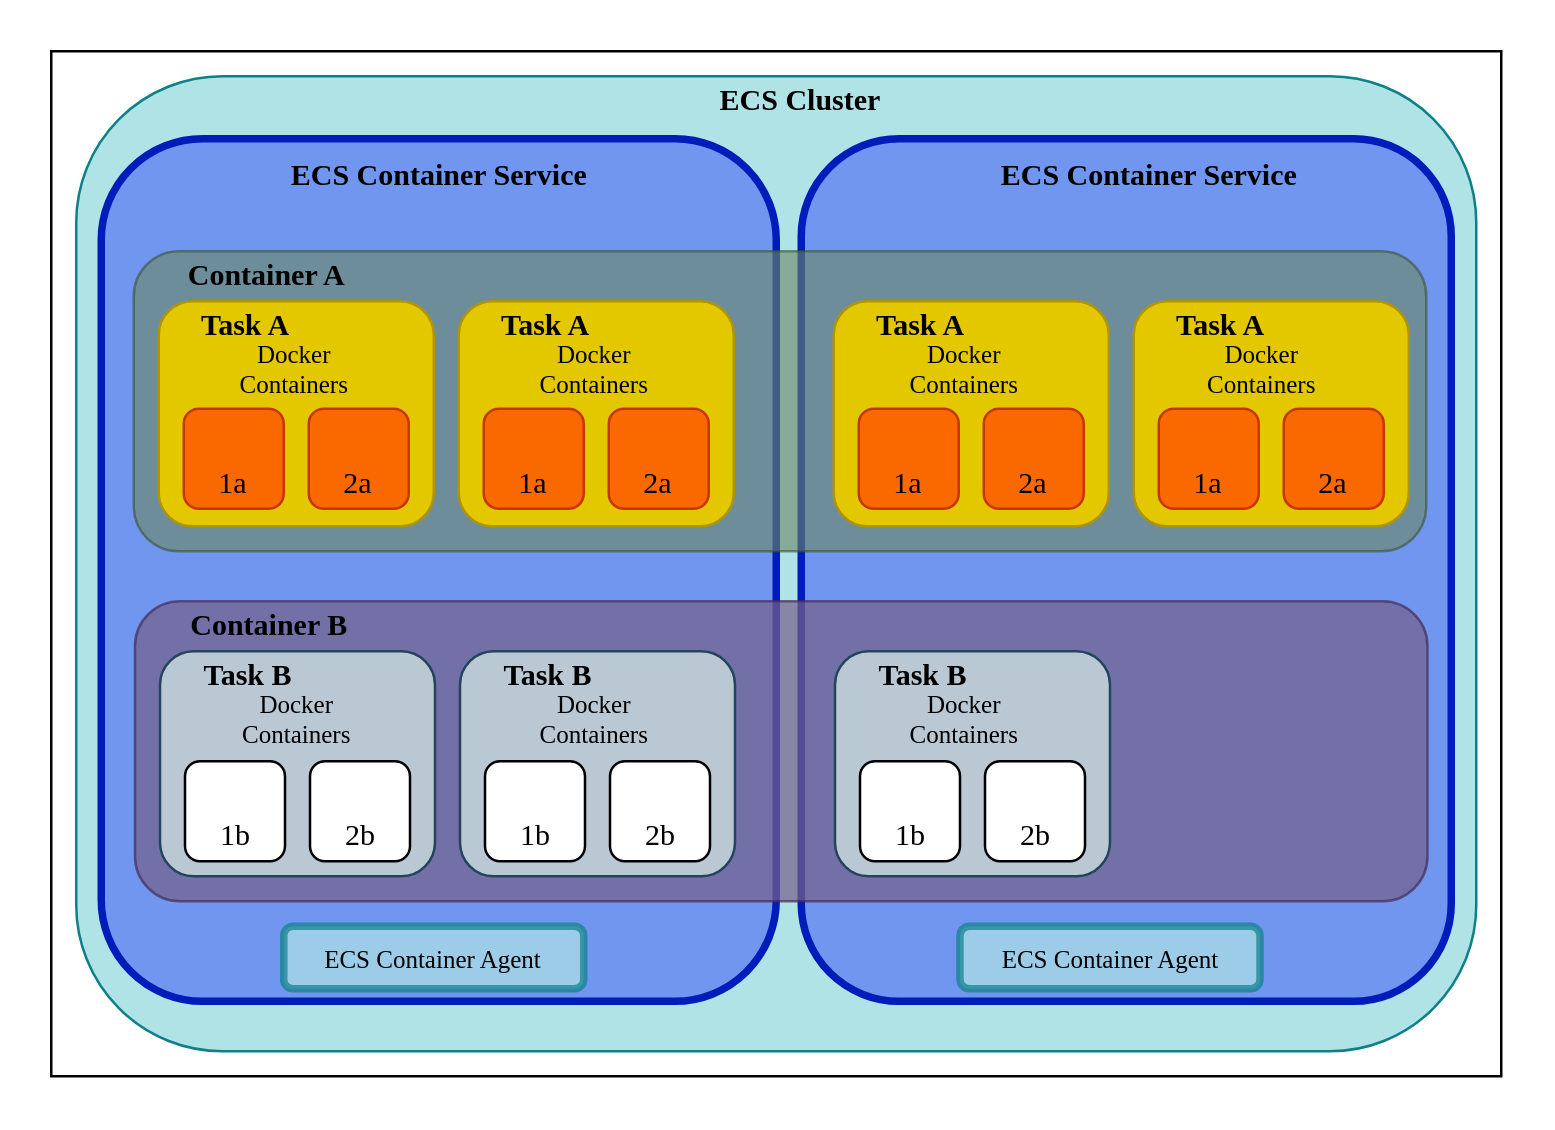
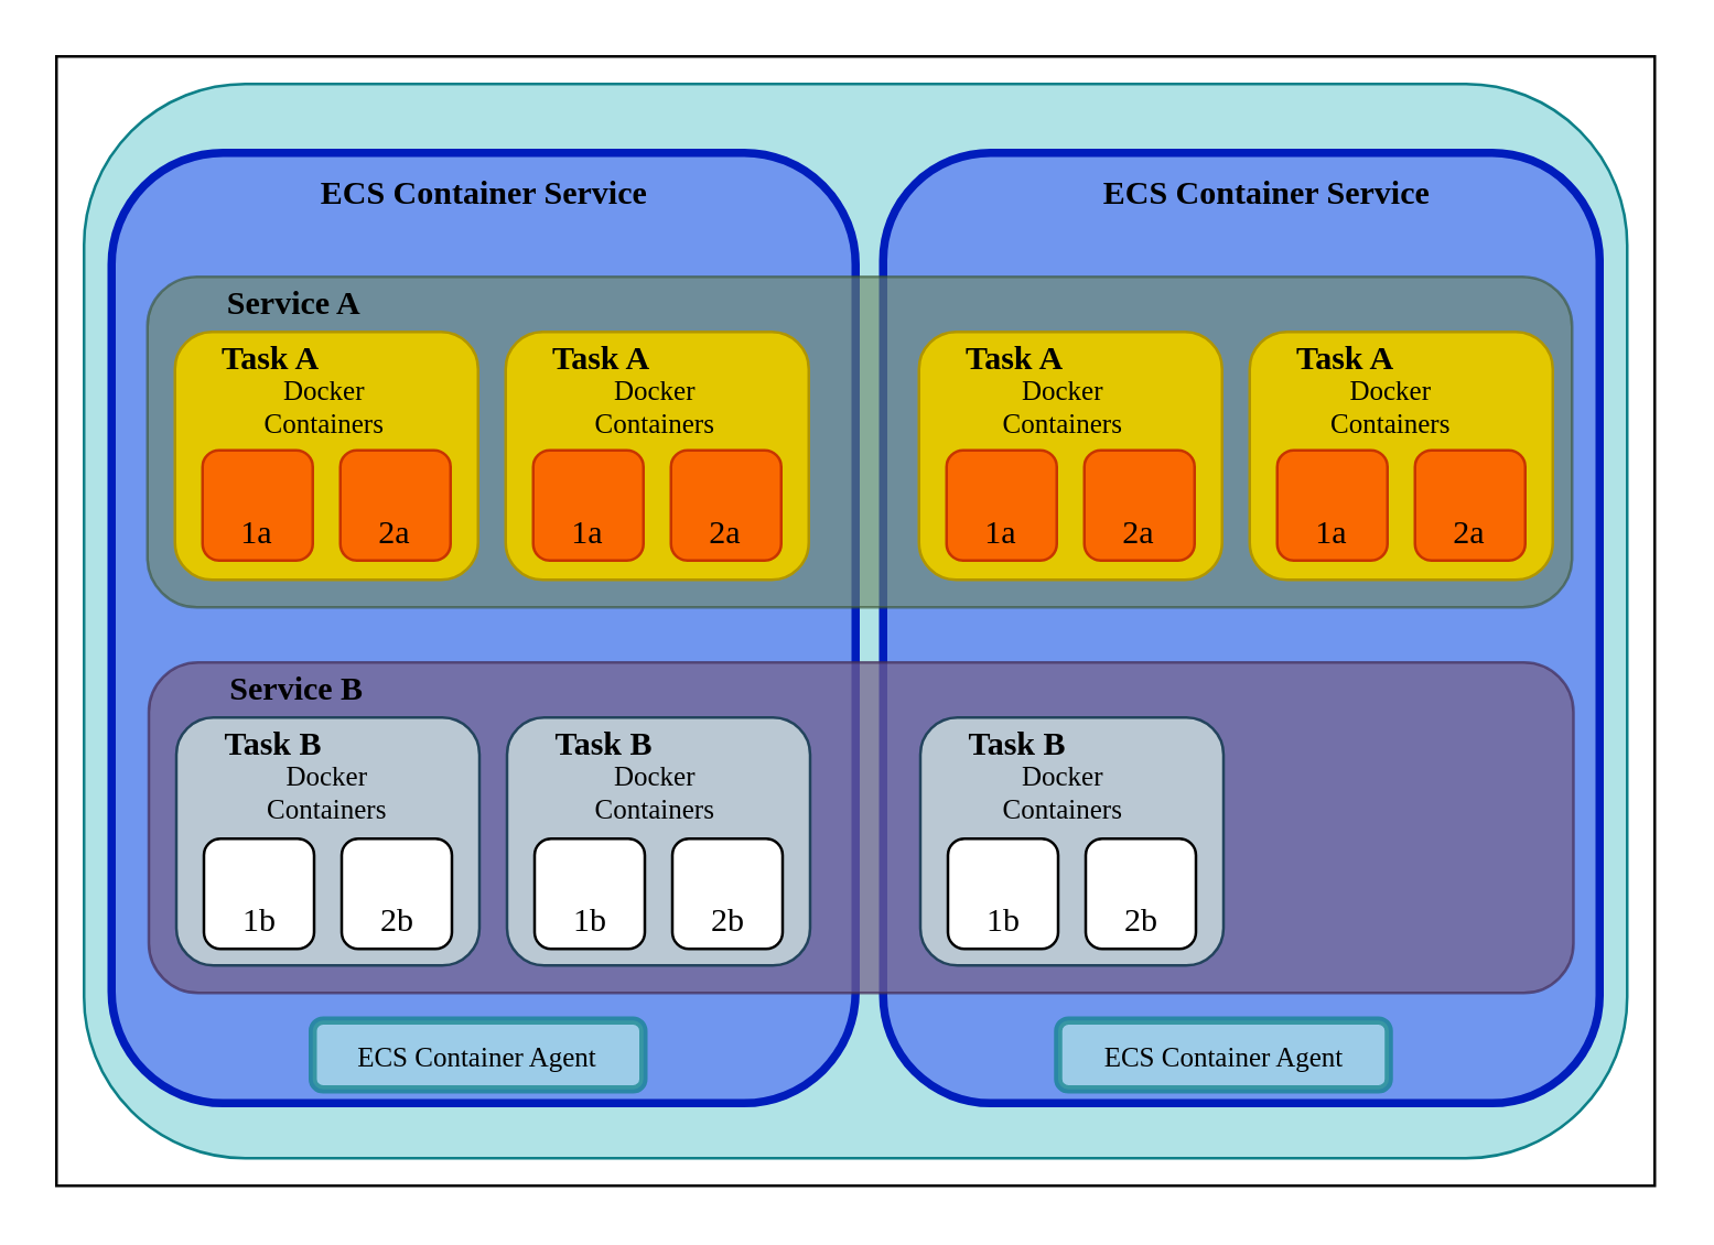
  <mxCell id="0" />
  <mxCell id="1" parent="0" />
  <mxCell id="2" value="" style="rounded=0;whiteSpace=wrap;html=1;fontFamily=Verdana;fontSize=10;" vertex="1" parent="1"><mxGeometry x="20" y="20" width="580" height="410" as="geometry" /></mxCell>
  <mxCell id="3" value="" style="rounded=1;whiteSpace=wrap;html=1;fillColor=#b0e3e6;strokeColor=#0e8088;" vertex="1" parent="1"><mxGeometry x="30" y="30" width="560" height="390" as="geometry" /></mxCell>
  <mxCell id="4" value="" style="rounded=1;whiteSpace=wrap;html=1;fillColor=#7096EF;strokeColor=#001DBC;fontColor=#ffffff;gradientColor=none;strokeWidth=3;" vertex="1" parent="1"><mxGeometry x="40" y="55" width="270" height="345" as="geometry" /></mxCell>
  <mxCell id="5" value="" style="rounded=1;whiteSpace=wrap;html=1;fillColor=#7096EF;strokeColor=#001DBC;fontColor=#ffffff;strokeWidth=3;" vertex="1" parent="1"><mxGeometry x="320" y="55" width="260" height="345" as="geometry" /></mxCell>
  <mxCell id="6" value="" style="rounded=1;whiteSpace=wrap;html=1;fillColor=#6d8764;strokeColor=#3A5431;fontColor=#ffffff;opacity=60;" vertex="1" parent="1"><mxGeometry x="53" y="100" width="517" height="120" as="geometry" /></mxCell>
  <mxCell id="7" value="" style="rounded=1;whiteSpace=wrap;html=1;fillColor=#e3c800;strokeColor=#B09500;fontColor=#ffffff;" vertex="1" parent="1"><mxGeometry x="63" y="120" width="110" height="90" as="geometry" /></mxCell>
  <mxCell id="8" value="" style="rounded=1;whiteSpace=wrap;html=1;fillColor=#fa6800;strokeColor=#C73500;fontColor=#ffffff;" vertex="1" parent="1"><mxGeometry x="73" y="163" width="40" height="40" as="geometry" /></mxCell>
  <mxCell id="9" value="" style="rounded=1;whiteSpace=wrap;html=1;fillColor=#fa6800;strokeColor=#C73500;fontColor=#ffffff;" vertex="1" parent="1"><mxGeometry x="123" y="163" width="40" height="40" as="geometry" /></mxCell>
  <mxCell id="10" value="" style="rounded=1;whiteSpace=wrap;html=1;fillColor=#e3c800;strokeColor=#B09500;fontColor=#ffffff;" vertex="1" parent="1"><mxGeometry x="183" y="120" width="110" height="90" as="geometry" /></mxCell>
  <mxCell id="11" value="" style="rounded=1;whiteSpace=wrap;html=1;fillColor=#fa6800;strokeColor=#C73500;fontColor=#ffffff;" vertex="1" parent="1"><mxGeometry x="193" y="163" width="40" height="40" as="geometry" /></mxCell>
  <mxCell id="12" value="" style="rounded=1;whiteSpace=wrap;html=1;fillColor=#fa6800;strokeColor=#C73500;fontColor=#ffffff;" vertex="1" parent="1"><mxGeometry x="243" y="163" width="40" height="40" as="geometry" /></mxCell>
  <mxCell id="13" value="" style="rounded=1;whiteSpace=wrap;html=1;fillColor=#e3c800;strokeColor=#B09500;fontColor=#ffffff;" vertex="1" parent="1"><mxGeometry x="333" y="120" width="110" height="90" as="geometry" /></mxCell>
  <mxCell id="14" value="" style="rounded=1;whiteSpace=wrap;html=1;fillColor=#fa6800;strokeColor=#C73500;fontColor=#ffffff;" vertex="1" parent="1"><mxGeometry x="343" y="163" width="40" height="40" as="geometry" /></mxCell>
  <mxCell id="15" value="" style="rounded=1;whiteSpace=wrap;html=1;fillColor=#fa6800;strokeColor=#C73500;fontColor=#ffffff;" vertex="1" parent="1"><mxGeometry x="393" y="163" width="40" height="40" as="geometry" /></mxCell>
  <mxCell id="16" value="" style="rounded=1;whiteSpace=wrap;html=1;fillColor=#e3c800;strokeColor=#B09500;fontColor=#ffffff;" vertex="1" parent="1"><mxGeometry x="453" y="120" width="110" height="90" as="geometry" /></mxCell>
  <mxCell id="17" value="" style="rounded=1;whiteSpace=wrap;html=1;fillColor=#fa6800;strokeColor=#C73500;fontColor=#ffffff;" vertex="1" parent="1"><mxGeometry x="463" y="163" width="40" height="40" as="geometry" /></mxCell>
  <mxCell id="18" value="" style="rounded=1;whiteSpace=wrap;html=1;fillColor=#fa6800;strokeColor=#C73500;fontColor=#ffffff;" vertex="1" parent="1"><mxGeometry x="513" y="163" width="40" height="40" as="geometry" /></mxCell>
  <mxCell id="19" value="Task A" style="text;html=1;strokeColor=none;fillColor=none;align=center;verticalAlign=middle;whiteSpace=wrap;rounded=0;fontFamily=Verdana;fontStyle=1" vertex="1" parent="1"><mxGeometry x="73" y="120" width="50" height="20" as="geometry" /></mxCell>
  <mxCell id="20" value="Docker &lt;br style=&quot;font-size: 10px;&quot;&gt;Containers" style="text;html=1;strokeColor=none;fillColor=none;align=center;verticalAlign=middle;whiteSpace=wrap;rounded=0;fontFamily=Verdana;fontSize=10;" vertex="1" parent="1"><mxGeometry x="59" y="137" width="117" height="20" as="geometry" /></mxCell>
  <mxCell id="21" value="1a" style="text;html=1;strokeColor=none;fillColor=none;align=center;verticalAlign=middle;whiteSpace=wrap;rounded=0;fontFamily=Verdana;" vertex="1" parent="1"><mxGeometry x="68" y="183" width="50" height="20" as="geometry" /></mxCell>
  <mxCell id="22" value="2a" style="text;html=1;strokeColor=none;fillColor=none;align=center;verticalAlign=middle;whiteSpace=wrap;rounded=0;fontFamily=Verdana;" vertex="1" parent="1"><mxGeometry x="118" y="183" width="50" height="20" as="geometry" /></mxCell>
  <mxCell id="23" value="ECS Container Service" style="text;html=1;strokeColor=none;fillColor=none;align=center;verticalAlign=middle;whiteSpace=wrap;rounded=0;fontFamily=Verdana;fontStyle=1" vertex="1" parent="1"><mxGeometry x="98.5" y="60" width="153" height="20" as="geometry" /></mxCell>
  <mxCell id="24" value="ECS Container Service" style="text;html=1;strokeColor=none;fillColor=none;align=center;verticalAlign=middle;whiteSpace=wrap;rounded=0;fontFamily=Verdana;fontStyle=1" vertex="1" parent="1"><mxGeometry x="383" y="60" width="153" height="20" as="geometry" /></mxCell>
- <mxCell id="25" value="Container A" style="text;html=1;strokeColor=none;fillColor=none;align=center;verticalAlign=middle;whiteSpace=wrap;rounded=0;fontFamily=Verdana;fontStyle=1" vertex="1" parent="1"><mxGeometry x="30" y="100" width="153" height="20" as="geometry" /></mxCell>
+ <mxCell id="25" value="Service A" style="text;html=1;strokeColor=none;fillColor=none;align=center;verticalAlign=middle;whiteSpace=wrap;rounded=0;fontFamily=Verdana;fontStyle=1" vertex="1" parent="1"><mxGeometry x="30" y="100" width="153" height="20" as="geometry" /></mxCell>
  <mxCell id="26" value="Task A" style="text;html=1;strokeColor=none;fillColor=none;align=center;verticalAlign=middle;whiteSpace=wrap;rounded=0;fontFamily=Verdana;fontStyle=1" vertex="1" parent="1"><mxGeometry x="193" y="120" width="50" height="20" as="geometry" /></mxCell>
  <mxCell id="27" value="Task A" style="text;html=1;strokeColor=none;fillColor=none;align=center;verticalAlign=middle;whiteSpace=wrap;rounded=0;fontFamily=Verdana;fontStyle=1" vertex="1" parent="1"><mxGeometry x="343" y="120" width="50" height="20" as="geometry" /></mxCell>
  <mxCell id="28" value="Task A" style="text;html=1;strokeColor=none;fillColor=none;align=center;verticalAlign=middle;whiteSpace=wrap;rounded=0;fontFamily=Verdana;fontStyle=1" vertex="1" parent="1"><mxGeometry x="463" y="120" width="50" height="20" as="geometry" /></mxCell>
  <mxCell id="29" value="1a" style="text;html=1;strokeColor=none;fillColor=none;align=center;verticalAlign=middle;whiteSpace=wrap;rounded=0;fontFamily=Verdana;" vertex="1" parent="1"><mxGeometry x="188" y="183" width="50" height="20" as="geometry" /></mxCell>
  <mxCell id="30" value="2a" style="text;html=1;strokeColor=none;fillColor=none;align=center;verticalAlign=middle;whiteSpace=wrap;rounded=0;fontFamily=Verdana;" vertex="1" parent="1"><mxGeometry x="238" y="183" width="50" height="20" as="geometry" /></mxCell>
  <mxCell id="31" value="1a" style="text;html=1;strokeColor=none;fillColor=none;align=center;verticalAlign=middle;whiteSpace=wrap;rounded=0;fontFamily=Verdana;" vertex="1" parent="1"><mxGeometry x="338" y="183" width="50" height="20" as="geometry" /></mxCell>
  <mxCell id="32" value="2a" style="text;html=1;strokeColor=none;fillColor=none;align=center;verticalAlign=middle;whiteSpace=wrap;rounded=0;fontFamily=Verdana;" vertex="1" parent="1"><mxGeometry x="388" y="183" width="50" height="20" as="geometry" /></mxCell>
  <mxCell id="33" value="1a" style="text;html=1;strokeColor=none;fillColor=none;align=center;verticalAlign=middle;whiteSpace=wrap;rounded=0;fontFamily=Verdana;" vertex="1" parent="1"><mxGeometry x="458" y="183" width="50" height="20" as="geometry" /></mxCell>
  <mxCell id="34" value="2a" style="text;html=1;strokeColor=none;fillColor=none;align=center;verticalAlign=middle;whiteSpace=wrap;rounded=0;fontFamily=Verdana;" vertex="1" parent="1"><mxGeometry x="508" y="183" width="50" height="20" as="geometry" /></mxCell>
  <mxCell id="35" value="Docker &lt;br style=&quot;font-size: 10px;&quot;&gt;Containers" style="text;html=1;strokeColor=none;fillColor=none;align=center;verticalAlign=middle;whiteSpace=wrap;rounded=0;fontFamily=Verdana;fontSize=10;" vertex="1" parent="1"><mxGeometry x="178.5" y="137" width="117" height="20" as="geometry" /></mxCell>
  <mxCell id="36" value="Docker &lt;br style=&quot;font-size: 10px;&quot;&gt;Containers" style="text;html=1;strokeColor=none;fillColor=none;align=center;verticalAlign=middle;whiteSpace=wrap;rounded=0;fontFamily=Verdana;fontSize=10;" vertex="1" parent="1"><mxGeometry x="326.5" y="137" width="117" height="20" as="geometry" /></mxCell>
  <mxCell id="37" value="Docker &lt;br style=&quot;font-size: 10px;&quot;&gt;Containers" style="text;html=1;strokeColor=none;fillColor=none;align=center;verticalAlign=middle;whiteSpace=wrap;rounded=0;fontFamily=Verdana;fontSize=10;" vertex="1" parent="1"><mxGeometry x="446" y="137" width="117" height="20" as="geometry" /></mxCell>
  <mxCell id="38" value="" style="rounded=1;whiteSpace=wrap;html=1;fillColor=#76608a;strokeColor=#432D57;fontColor=#ffffff;opacity=70;" vertex="1" parent="1"><mxGeometry x="53.5" y="240" width="517" height="120" as="geometry" /></mxCell>
  <mxCell id="39" value="" style="rounded=1;whiteSpace=wrap;html=1;fillColor=#bac8d3;strokeColor=#23445d;" vertex="1" parent="1"><mxGeometry x="63.5" y="260" width="110" height="90" as="geometry" /></mxCell>
  <mxCell id="40" value="" style="rounded=1;whiteSpace=wrap;html=1;" vertex="1" parent="1"><mxGeometry x="73.5" y="304" width="40" height="40" as="geometry" /></mxCell>
  <mxCell id="41" value="" style="rounded=1;whiteSpace=wrap;html=1;" vertex="1" parent="1"><mxGeometry x="123.5" y="304" width="40" height="40" as="geometry" /></mxCell>
  <mxCell id="42" value="" style="rounded=1;whiteSpace=wrap;html=1;fillColor=#bac8d3;strokeColor=#23445d;" vertex="1" parent="1"><mxGeometry x="183.5" y="260" width="110" height="90" as="geometry" /></mxCell>
  <mxCell id="43" value="" style="rounded=1;whiteSpace=wrap;html=1;fillColor=#bac8d3;strokeColor=#23445d;" vertex="1" parent="1"><mxGeometry x="333.5" y="260" width="110" height="90" as="geometry" /></mxCell>
  <mxCell id="44" value="Task B" style="text;html=1;strokeColor=none;fillColor=none;align=center;verticalAlign=middle;whiteSpace=wrap;rounded=0;fontFamily=Verdana;fontStyle=1" vertex="1" parent="1"><mxGeometry x="73.5" y="260" width="50" height="20" as="geometry" /></mxCell>
  <mxCell id="45" value="Docker &lt;br style=&quot;font-size: 10px;&quot;&gt;Containers" style="text;html=1;strokeColor=none;fillColor=none;align=center;verticalAlign=middle;whiteSpace=wrap;rounded=0;fontFamily=Verdana;fontSize=10;" vertex="1" parent="1"><mxGeometry x="59.5" y="277" width="117" height="20" as="geometry" /></mxCell>
  <mxCell id="46" value="1b" style="text;html=1;strokeColor=none;fillColor=none;align=center;verticalAlign=middle;whiteSpace=wrap;rounded=0;fontFamily=Verdana;" vertex="1" parent="1"><mxGeometry x="68.5" y="324" width="50" height="20" as="geometry" /></mxCell>
  <mxCell id="47" value="2b" style="text;html=1;strokeColor=none;fillColor=none;align=center;verticalAlign=middle;whiteSpace=wrap;rounded=0;fontFamily=Verdana;" vertex="1" parent="1"><mxGeometry x="118.5" y="324" width="50" height="20" as="geometry" /></mxCell>
- <mxCell id="48" value="Container B" style="text;html=1;strokeColor=none;fillColor=none;align=center;verticalAlign=middle;whiteSpace=wrap;rounded=0;fontFamily=Verdana;fontStyle=1" vertex="1" parent="1"><mxGeometry x="30.5" y="240" width="153" height="20" as="geometry" /></mxCell>
+ <mxCell id="48" value="Service B" style="text;html=1;strokeColor=none;fillColor=none;align=center;verticalAlign=middle;whiteSpace=wrap;rounded=0;fontFamily=Verdana;fontStyle=1" vertex="1" parent="1"><mxGeometry x="30.5" y="240" width="153" height="20" as="geometry" /></mxCell>
  <mxCell id="49" value="Task B" style="text;html=1;strokeColor=none;fillColor=none;align=center;verticalAlign=middle;whiteSpace=wrap;rounded=0;fontFamily=Verdana;fontStyle=1" vertex="1" parent="1"><mxGeometry x="193.5" y="260" width="50" height="20" as="geometry" /></mxCell>
  <mxCell id="50" value="Task B" style="text;html=1;strokeColor=none;fillColor=none;align=center;verticalAlign=middle;whiteSpace=wrap;rounded=0;fontFamily=Verdana;fontStyle=1" vertex="1" parent="1"><mxGeometry x="343.5" y="260" width="50" height="20" as="geometry" /></mxCell>
  <mxCell id="51" value="Docker &lt;br style=&quot;font-size: 10px;&quot;&gt;Containers" style="text;html=1;strokeColor=none;fillColor=none;align=center;verticalAlign=middle;whiteSpace=wrap;rounded=0;fontFamily=Verdana;fontSize=10;" vertex="1" parent="1"><mxGeometry x="179" y="277" width="117" height="20" as="geometry" /></mxCell>
  <mxCell id="52" value="Docker &lt;br style=&quot;font-size: 10px;&quot;&gt;Containers" style="text;html=1;strokeColor=none;fillColor=none;align=center;verticalAlign=middle;whiteSpace=wrap;rounded=0;fontFamily=Verdana;fontSize=10;" vertex="1" parent="1"><mxGeometry x="327" y="277" width="117" height="20" as="geometry" /></mxCell>
  <mxCell id="53" value="" style="rounded=1;whiteSpace=wrap;html=1;" vertex="1" parent="1"><mxGeometry x="193.5" y="304" width="40" height="40" as="geometry" /></mxCell>
  <mxCell id="54" value="" style="rounded=1;whiteSpace=wrap;html=1;" vertex="1" parent="1"><mxGeometry x="243.5" y="304" width="40" height="40" as="geometry" /></mxCell>
  <mxCell id="55" value="1b" style="text;html=1;strokeColor=none;fillColor=none;align=center;verticalAlign=middle;whiteSpace=wrap;rounded=0;fontFamily=Verdana;" vertex="1" parent="1"><mxGeometry x="188.5" y="324" width="50" height="20" as="geometry" /></mxCell>
  <mxCell id="56" value="2b" style="text;html=1;strokeColor=none;fillColor=none;align=center;verticalAlign=middle;whiteSpace=wrap;rounded=0;fontFamily=Verdana;" vertex="1" parent="1"><mxGeometry x="238.5" y="324" width="50" height="20" as="geometry" /></mxCell>
  <mxCell id="57" value="" style="rounded=1;whiteSpace=wrap;html=1;" vertex="1" parent="1"><mxGeometry x="343.5" y="304" width="40" height="40" as="geometry" /></mxCell>
  <mxCell id="58" value="" style="rounded=1;whiteSpace=wrap;html=1;" vertex="1" parent="1"><mxGeometry x="393.5" y="304" width="40" height="40" as="geometry" /></mxCell>
  <mxCell id="59" value="1b" style="text;html=1;strokeColor=none;fillColor=none;align=center;verticalAlign=middle;whiteSpace=wrap;rounded=0;fontFamily=Verdana;" vertex="1" parent="1"><mxGeometry x="338.5" y="324" width="50" height="20" as="geometry" /></mxCell>
  <mxCell id="60" value="2b" style="text;html=1;strokeColor=none;fillColor=none;align=center;verticalAlign=middle;whiteSpace=wrap;rounded=0;fontFamily=Verdana;" vertex="1" parent="1"><mxGeometry x="388.5" y="324" width="50" height="20" as="geometry" /></mxCell>
  <mxCell id="61" value="ECS Container Agent" style="rounded=1;whiteSpace=wrap;html=1;strokeWidth=3;fillColor=#b0e3e6;fontFamily=Verdana;fontSize=10;opacity=70;strokeColor=#0e8088;" vertex="1" parent="1"><mxGeometry x="113" y="370" width="120" height="25" as="geometry" /></mxCell>
  <mxCell id="62" value="ECS Container Agent" style="rounded=1;whiteSpace=wrap;html=1;strokeWidth=3;fillColor=#b0e3e6;fontFamily=Verdana;fontSize=10;opacity=70;strokeColor=#0e8088;" vertex="1" parent="1"><mxGeometry x="383.5" y="370" width="120" height="25" as="geometry" /></mxCell>
- <mxCell id="63" value="ECS Cluster" style="text;html=1;strokeColor=none;fillColor=none;align=center;verticalAlign=middle;whiteSpace=wrap;rounded=0;fontFamily=Verdana;fontStyle=1" vertex="1" parent="1"><mxGeometry x="278.25" y="30" width="83.5" height="20" as="geometry" /></mxCell>
